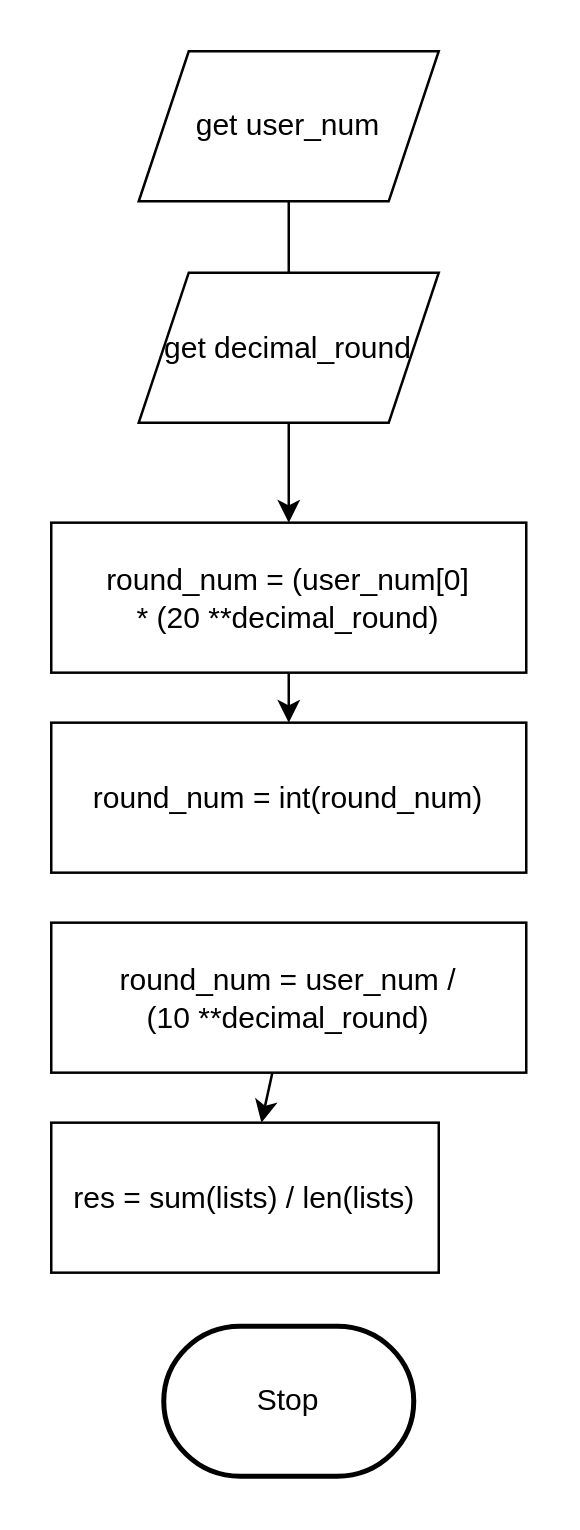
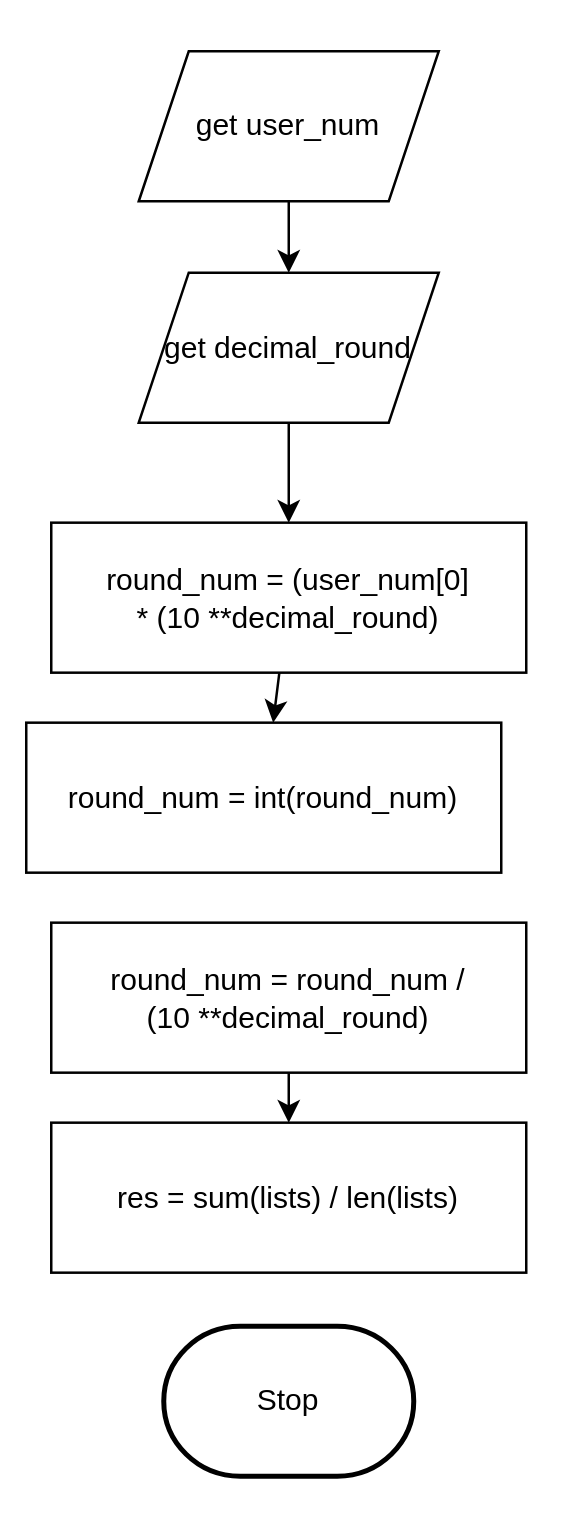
  <mxCell id="0" />
  <mxCell id="1" parent="0" />
  <mxCell id="2" value="Stop" style="strokeWidth=2;html=1;shape=mxgraph.flowchart.terminator;whiteSpace=wrap;rounded=1;" parent="1" vertex="1"><mxGeometry x="65" y="530" width="100" height="60" as="geometry" /></mxCell>
- <mxCell id="3" value="round_num = int(round_num)" style="rounded=0;whiteSpace=wrap;html=1;" parent="1" vertex="1"><mxGeometry x="20" y="288.57" width="190" height="60" as="geometry" /></mxCell>
+ <mxCell id="3" value="round_num = int(round_num)" style="rounded=0;whiteSpace=wrap;html=1;" parent="1" vertex="1"><mxGeometry x="10" y="288.57" width="190" height="60" as="geometry" /></mxCell>
  <mxCell id="4" value="" style="edgeStyle=none;html=1;" parent="1" edge="1"><mxGeometry relative="1" as="geometry"><mxPoint x="110" y="528.57" as="sourcePoint" /><mxPoint x="110" y="528.57" as="targetPoint" /></mxGeometry></mxCell>
  <mxCell id="5" value="" style="edgeStyle=none;html=1;" edge="1" parent="1" source="6" target="13"><mxGeometry relative="1" as="geometry" /></mxCell>
- <mxCell id="6" value="round_num = user_num / &lt;br&gt;(10 **decimal_round)" style="rounded=0;whiteSpace=wrap;html=1;" parent="1" vertex="1"><mxGeometry x="20" y="368.57" width="190" height="60" as="geometry" /></mxCell>
- <mxCell id="7" value="" style="edgeStyle=none;html=1;endArrow=none;" edge="1" parent="1" source="8" target="10"><mxGeometry relative="1" as="geometry" /></mxCell>
+ <mxCell id="6" value="round_num = round_num / &lt;br&gt;(10 **decimal_round)" style="rounded=0;whiteSpace=wrap;html=1;" parent="1" vertex="1"><mxGeometry x="20" y="368.57" width="190" height="60" as="geometry" /></mxCell>
+ <mxCell id="7" value="" style="edgeStyle=none;html=1;" edge="1" parent="1" source="8" target="10"><mxGeometry relative="1" as="geometry" /></mxCell>
  <mxCell id="8" value="get user_num" style="shape=parallelogram;perimeter=parallelogramPerimeter;whiteSpace=wrap;html=1;fixedSize=1;" vertex="1" parent="1"><mxGeometry x="55" y="20" width="120" height="60" as="geometry" /></mxCell>
  <mxCell id="9" value="" style="edgeStyle=none;html=1;" edge="1" parent="1" source="10" target="12"><mxGeometry relative="1" as="geometry" /></mxCell>
  <mxCell id="10" value="get decimal_round" style="shape=parallelogram;perimeter=parallelogramPerimeter;whiteSpace=wrap;html=1;fixedSize=1;" vertex="1" parent="1"><mxGeometry x="55" y="108.57" width="120" height="60" as="geometry" /></mxCell>
  <mxCell id="11" value="" style="edgeStyle=none;html=1;" edge="1" parent="1" source="12" target="3"><mxGeometry relative="1" as="geometry" /></mxCell>
- <mxCell id="12" value="round_num = (user_num[0]&lt;br&gt;* (20 **decimal_round)" style="rounded=0;whiteSpace=wrap;html=1;" vertex="1" parent="1"><mxGeometry x="20" y="208.57" width="190" height="60" as="geometry" /></mxCell>
- <mxCell id="13" value="res = sum(lists) / len(lists)" style="rounded=0;whiteSpace=wrap;html=1;" vertex="1" parent="1"><mxGeometry x="20" y="448.57" width="155" height="60" as="geometry" /></mxCell>
+ <mxCell id="12" value="round_num = (user_num[0]&lt;br&gt;* (10 **decimal_round)" style="rounded=0;whiteSpace=wrap;html=1;" vertex="1" parent="1"><mxGeometry x="20" y="208.57" width="190" height="60" as="geometry" /></mxCell>
+ <mxCell id="13" value="res = sum(lists) / len(lists)" style="rounded=0;whiteSpace=wrap;html=1;" vertex="1" parent="1"><mxGeometry x="20" y="448.57" width="190" height="60" as="geometry" /></mxCell>
